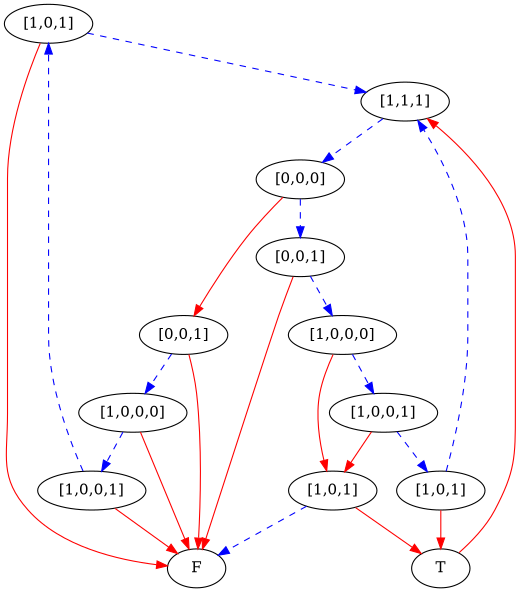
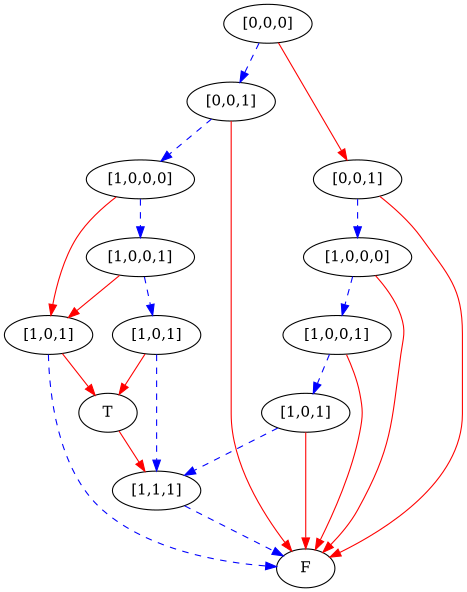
  digraph {
    edge [color=red]
    n1 [label=F]
    n2 [label=T]
    n3 [label="[1,1,1]"]
    n4 [label="[1,0,1]"]
    n5 [label="[1,0,0,1]"]
    n6 [label="[1,0,0,0]"]
    n7 [label="[0,0,1]"]
    n8 [label="[1,0,1]"]
    n9 [label="[1,0,1]"]
    n10 [label="[1,0,0,1]"]
    n11 [label="[1,0,0,0]"]
    n12 [label="[0,0,1]"]
    n13 [label="[0,0,0]"]
    n2 -> n3
-   n3 -> n13 [color=blue style=dashed]
+   n3 -> n1 [color=blue style=dashed]
    n4 -> n1
    n4 -> n3 [color=blue style=dashed]
    n5 -> n1
    n5 -> n4 [color=blue style=dashed]
    n6 -> n1
    n6 -> n5 [color=blue style=dashed]
    n7 -> n1
    n7 -> n6 [color=blue style=dashed]
    n8 -> n1 [color=blue style=dashed]
    n8 -> n2
    n9 -> n2
    n9 -> n3 [color=blue style=dashed]
    n10 -> n8
    n10 -> n9 [color=blue style=dashed]
    n11 -> n8
    n11 -> n10 [color=blue style=dashed]
    n12 -> n1
    n12 -> n11 [color=blue style=dashed]
    n13 -> n7
    n13 -> n12 [color=blue style=dashed]
  }
